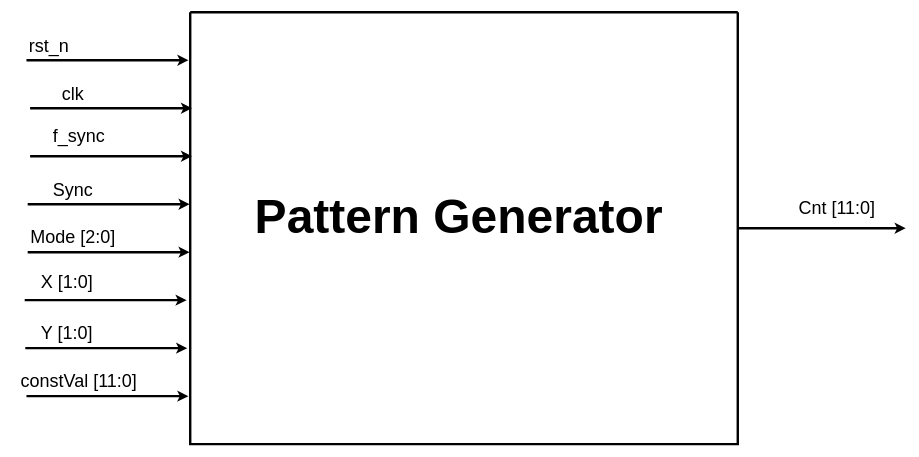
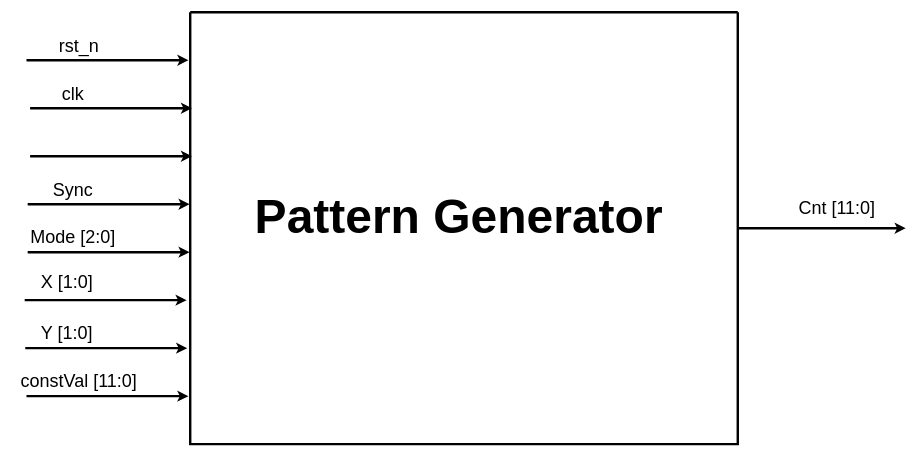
  <mxCell id="0" />
  <mxCell id="1" parent="0" />
- <mxCell id="2" value="&lt;font style=&quot;font-size: 30px;&quot;&gt;rst_n&lt;/font&gt;" style="text;html=1;align=center;verticalAlign=middle;resizable=0;points=[];autosize=1;strokeColor=none;fillColor=none;" parent="1" vertex="1"><mxGeometry x="35" y="50" width="90" height="50" as="geometry" /></mxCell>
+ <mxCell id="2" value="&lt;font style=&quot;font-size: 30px;&quot;&gt;rst_n&lt;/font&gt;" style="text;html=1;align=center;verticalAlign=middle;resizable=0;points=[];autosize=1;strokeColor=none;fillColor=none;" parent="1" vertex="1"><mxGeometry x="85" y="50" width="90" height="50" as="geometry" /></mxCell>
  <mxCell id="3" value="&lt;font style=&quot;font-size: 30px;&quot;&gt;clk&lt;/font&gt;" style="text;html=1;align=center;verticalAlign=middle;resizable=0;points=[];autosize=1;strokeColor=none;fillColor=none;rotation=0;" parent="1" vertex="1"><mxGeometry x="90" y="130" width="60" height="50" as="geometry" /></mxCell>
  <mxCell id="4" value="&lt;font style=&quot;font-size: 30px;&quot;&gt;Sync&lt;/font&gt;" style="text;html=1;align=center;verticalAlign=middle;resizable=0;points=[];autosize=1;strokeColor=none;fillColor=none;" parent="1" vertex="1"><mxGeometry x="75" y="290" width="90" height="50" as="geometry" /></mxCell>
- <mxCell id="5" value="&lt;font style=&quot;font-size: 30px;&quot;&gt;f_sync&lt;/font&gt;" style="text;html=1;align=center;verticalAlign=middle;resizable=0;points=[];autosize=1;strokeColor=none;fillColor=none;" parent="1" vertex="1"><mxGeometry x="75" y="200" width="110" height="50" as="geometry" /></mxCell>
  <mxCell id="6" value="&lt;font style=&quot;font-size: 30px;&quot;&gt;Mode [2:0]&lt;/font&gt;" style="text;html=1;align=center;verticalAlign=middle;resizable=0;points=[];autosize=1;strokeColor=none;fillColor=none;" parent="1" vertex="1"><mxGeometry x="35" y="370" width="170" height="50" as="geometry" /></mxCell>
  <mxCell id="7" value="&lt;font style=&quot;font-size: 30px;&quot;&gt;X [1:0]&lt;/font&gt;" style="text;html=1;align=center;verticalAlign=middle;resizable=0;points=[];autosize=1;strokeColor=none;fillColor=none;" parent="1" vertex="1"><mxGeometry x="55" y="445" width="110" height="50" as="geometry" /></mxCell>
  <mxCell id="8" value="&lt;font style=&quot;font-size: 30px;&quot;&gt;Y [1:0]&lt;/font&gt;" style="text;html=1;align=center;verticalAlign=middle;resizable=0;points=[];autosize=1;strokeColor=none;fillColor=none;" parent="1" vertex="1"><mxGeometry x="55" y="530" width="110" height="50" as="geometry" /></mxCell>
  <mxCell id="9" value="" style="endArrow=classic;html=1;rounded=0;strokeWidth=4;" parent="1" edge="1"><mxGeometry width="50" height="50" relative="1" as="geometry"><mxPoint x="43" y="660" as="sourcePoint" /><mxPoint x="313" y="660" as="targetPoint" /></mxGeometry></mxCell>
  <mxCell id="10" value="&lt;font style=&quot;font-size: 30px;&quot;&gt;constVal [11:0]&lt;/font&gt;" style="text;html=1;align=center;verticalAlign=middle;resizable=0;points=[];autosize=1;strokeColor=none;fillColor=none;" parent="1" vertex="1"><mxGeometry x="20" y="610" width="220" height="50" as="geometry" /></mxCell>
  <mxCell id="11" value="" style="endArrow=classic;html=1;rounded=0;strokeWidth=4;" parent="1" edge="1"><mxGeometry width="50" height="50" relative="1" as="geometry"><mxPoint x="1231" y="380" as="sourcePoint" /><mxPoint x="1509" y="380" as="targetPoint" /></mxGeometry></mxCell>
  <mxCell id="12" value="&lt;font style=&quot;font-size: 30px;&quot;&gt;Cnt&amp;nbsp;&lt;/font&gt;&lt;span style=&quot;font-size: 30px;&quot;&gt;[11:0]&lt;/span&gt;" style="text;html=1;align=center;verticalAlign=middle;resizable=0;points=[];autosize=1;strokeColor=none;fillColor=none;" parent="1" vertex="1"><mxGeometry x="1319" y="320" width="150" height="50" as="geometry" /></mxCell>
  <mxCell id="13" value="" style="swimlane;startSize=0;strokeWidth=4;" parent="1" vertex="1"><mxGeometry x="316" y="20" width="913" height="720" as="geometry" /></mxCell>
  <mxCell id="14" value="&lt;font style=&quot;font-size: 80px;&quot;&gt;&lt;b&gt;Pattern Generator&lt;/b&gt;&lt;/font&gt;" style="text;html=1;align=center;verticalAlign=middle;whiteSpace=wrap;rounded=0;" parent="13" vertex="1"><mxGeometry x="23" y="200" width="850" height="280" as="geometry" /></mxCell>
  <mxCell id="15" value="" style="endArrow=classic;html=1;rounded=0;strokeWidth=4;" parent="1" edge="1"><mxGeometry width="50" height="50" relative="1" as="geometry"><mxPoint x="41" y="580" as="sourcePoint" /><mxPoint x="311" y="580" as="targetPoint" /></mxGeometry></mxCell>
  <mxCell id="16" value="" style="endArrow=classic;html=1;rounded=0;strokeWidth=4;" parent="1" edge="1"><mxGeometry width="50" height="50" relative="1" as="geometry"><mxPoint x="40" y="500" as="sourcePoint" /><mxPoint x="310" y="500" as="targetPoint" /></mxGeometry></mxCell>
  <mxCell id="17" value="" style="endArrow=classic;html=1;rounded=0;strokeWidth=4;" parent="1" edge="1"><mxGeometry width="50" height="50" relative="1" as="geometry"><mxPoint x="45" y="420" as="sourcePoint" /><mxPoint x="315" y="420" as="targetPoint" /></mxGeometry></mxCell>
  <mxCell id="18" value="" style="endArrow=classic;html=1;rounded=0;strokeWidth=4;" parent="1" edge="1"><mxGeometry width="50" height="50" relative="1" as="geometry"><mxPoint x="45" y="340" as="sourcePoint" /><mxPoint x="315" y="340" as="targetPoint" /></mxGeometry></mxCell>
  <mxCell id="19" value="" style="endArrow=classic;html=1;rounded=0;strokeWidth=4;" parent="1" edge="1"><mxGeometry width="50" height="50" relative="1" as="geometry"><mxPoint x="49" y="260" as="sourcePoint" /><mxPoint x="319" y="260" as="targetPoint" /></mxGeometry></mxCell>
  <mxCell id="20" value="" style="endArrow=classic;html=1;rounded=0;strokeWidth=4;" parent="1" edge="1"><mxGeometry width="50" height="50" relative="1" as="geometry"><mxPoint x="43" y="100" as="sourcePoint" /><mxPoint x="313" y="100" as="targetPoint" /></mxGeometry></mxCell>
  <mxCell id="21" value="" style="endArrow=classic;html=1;rounded=0;strokeWidth=4;" parent="1" edge="1"><mxGeometry width="50" height="50" relative="1" as="geometry"><mxPoint x="49" y="180" as="sourcePoint" /><mxPoint x="319" y="180" as="targetPoint" /></mxGeometry></mxCell>
